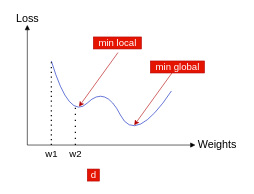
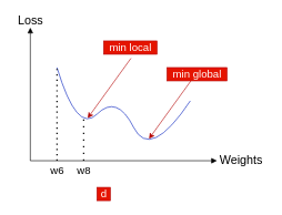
  <mxCell id="0" />
  <mxCell id="1" parent="0" />
  <mxCell id="2" value="" style="endArrow=block;html=1;rounded=0;endFill=1;" edge="1" parent="1"><mxGeometry width="50" height="50" relative="1" as="geometry"><mxPoint x="45" y="241" as="sourcePoint" /><mxPoint x="45" y="41" as="targetPoint" /></mxGeometry></mxCell>
  <mxCell id="3" value="" style="endArrow=block;html=1;rounded=0;endFill=1;" edge="1" parent="1"><mxGeometry width="50" height="50" relative="1" as="geometry"><mxPoint x="45" y="241" as="sourcePoint" /><mxPoint x="325" y="241" as="targetPoint" /></mxGeometry></mxCell>
  <mxCell id="4" value="&lt;font style=&quot;font-size: 18px;&quot;&gt;Loss&lt;/font&gt;" style="text;html=1;align=center;verticalAlign=middle;resizable=0;points=[];autosize=1;strokeColor=none;fillColor=none;" vertex="1" parent="1"><mxGeometry x="20" y="20" width="50" height="20" as="geometry" /></mxCell>
  <mxCell id="5" value="" style="curved=1;endArrow=none;html=1;rounded=0;fontSize=18;endFill=0;fillColor=#0050ef;strokeColor=#001DBC;" edge="1" parent="1"><mxGeometry width="50" height="50" relative="1" as="geometry"><mxPoint x="85" y="101" as="sourcePoint" /><mxPoint x="285" y="151" as="targetPoint" /><Array as="points"><mxPoint x="115" y="201" /><mxPoint x="175" y="141" /><mxPoint x="225" y="241" /></Array></mxGeometry></mxCell>
  <mxCell id="6" value="&lt;font style=&quot;font-size: 18px;&quot;&gt;Weights&lt;/font&gt;" style="text;html=1;align=center;verticalAlign=middle;resizable=0;points=[];autosize=1;strokeColor=none;fillColor=none;" vertex="1" parent="1"><mxGeometry x="321" y="231" width="80" height="20" as="geometry" /></mxCell>
  <mxCell id="7" value="" style="endArrow=none;dashed=1;html=1;dashPattern=1 3;strokeWidth=2;rounded=0;fontSize=18;" edge="1" parent="1"><mxGeometry width="50" height="50" relative="1" as="geometry"><mxPoint x="85" y="241" as="sourcePoint" /><mxPoint x="85" y="101" as="targetPoint" /></mxGeometry></mxCell>
  <mxCell id="8" value="" style="endArrow=none;dashed=1;html=1;dashPattern=1 4;strokeWidth=2;rounded=0;fontSize=18;" edge="1" parent="1"><mxGeometry width="50" height="50" relative="1" as="geometry"><mxPoint x="125" y="241" as="sourcePoint" /><mxPoint x="125" y="171" as="targetPoint" /></mxGeometry></mxCell>
- <mxCell id="9" value="&lt;font style=&quot;font-size: 16px;&quot;&gt;w1&lt;/font&gt;" style="text;html=1;align=center;verticalAlign=middle;resizable=0;points=[];autosize=1;strokeColor=none;fillColor=none;fontSize=18;" vertex="1" parent="1"><mxGeometry x="65" y="240" width="40" height="30" as="geometry" /></mxCell>
- <mxCell id="10" value="&lt;font style=&quot;font-size: 16px;&quot;&gt;w2&lt;/font&gt;" style="text;html=1;align=center;verticalAlign=middle;resizable=0;points=[];autosize=1;strokeColor=none;fillColor=none;fontSize=18;" vertex="1" parent="1"><mxGeometry x="105" y="241" width="40" height="30" as="geometry" /></mxCell>
+ <mxCell id="9" value="&lt;font style=&quot;font-size: 16px;&quot;&gt;w6&lt;/font&gt;" style="text;html=1;align=center;verticalAlign=middle;resizable=0;points=[];autosize=1;strokeColor=none;fillColor=none;fontSize=18;" vertex="1" parent="1"><mxGeometry x="65" y="240" width="40" height="30" as="geometry" /></mxCell>
+ <mxCell id="10" value="&lt;font style=&quot;font-size: 16px;&quot;&gt;w8&lt;/font&gt;" style="text;html=1;align=center;verticalAlign=middle;resizable=0;points=[];autosize=1;strokeColor=none;fillColor=none;fontSize=18;" vertex="1" parent="1"><mxGeometry x="105" y="241" width="40" height="30" as="geometry" /></mxCell>
  <mxCell id="11" value="" style="endArrow=classic;html=1;rounded=0;fontSize=16;fillColor=#e51400;strokeColor=#B20000;" edge="1" parent="1"><mxGeometry width="50" height="50" relative="1" as="geometry"><mxPoint x="196" y="87" as="sourcePoint" /><mxPoint x="131" y="177" as="targetPoint" /></mxGeometry></mxCell>
  <mxCell id="12" value="" style="endArrow=classic;html=1;rounded=0;fontSize=16;fillColor=#e51400;strokeColor=#B20000;" edge="1" parent="1"><mxGeometry width="50" height="50" relative="1" as="geometry"><mxPoint x="288" y="118" as="sourcePoint" /><mxPoint x="223" y="208" as="targetPoint" /></mxGeometry></mxCell>
  <mxCell id="13" value="min local" style="text;html=1;align=center;verticalAlign=middle;resizable=0;points=[];autosize=1;strokeColor=#B20000;fillColor=#e51400;fontSize=16;fontColor=#ffffff;" vertex="1" parent="1"><mxGeometry x="155" y="61" width="80" height="20" as="geometry" /></mxCell>
  <mxCell id="14" value="min global" style="text;html=1;align=center;verticalAlign=middle;resizable=0;points=[];autosize=1;strokeColor=#B20000;fillColor=#e51400;fontSize=16;fontColor=#ffffff;" vertex="1" parent="1"><mxGeometry x="250" y="101" width="90" height="20" as="geometry" /></mxCell>
  <mxCell id="15" value="d" style="text;html=1;align=center;verticalAlign=middle;resizable=0;points=[];autosize=1;strokeColor=#B20000;fillColor=#e51400;fontSize=16;fontColor=#ffffff;" vertex="1" parent="1"><mxGeometry x="145" y="281" width="20" height="20" as="geometry" /></mxCell>
